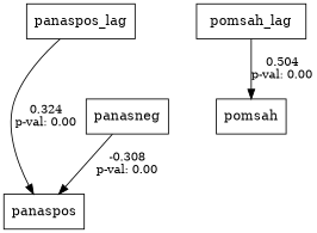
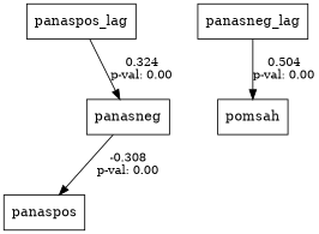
  digraph {
    splines=true
    node [fillcolor="#cae6df" shape=box]
    edge [fontsize=12]
    n1 [label=panaspos]
    n2 [label=panasneg]
    n3 [label=panaspos_lag]
    n4 [label=pomsah]
-   n5 [label=pomsah_lag]
+   n5 [label=panasneg_lag]
    n2 -> n1 [label="-0.308\np-val: 0.00"]
-   n3 -> n1 [label="0.324\np-val: 0.00"]
+   n3 -> n2 [label="0.324\np-val: 0.00"]
    n5 -> n4 [label="0.504\np-val: 0.00"]
  }
